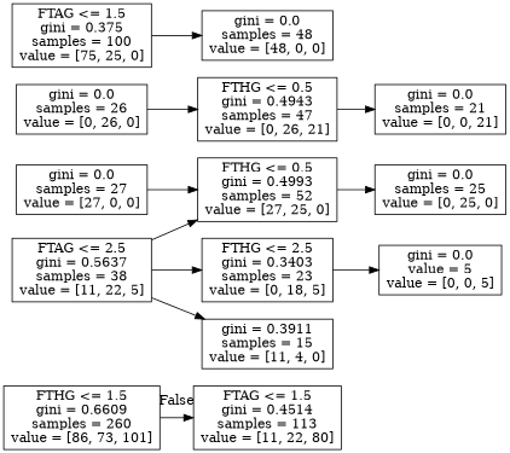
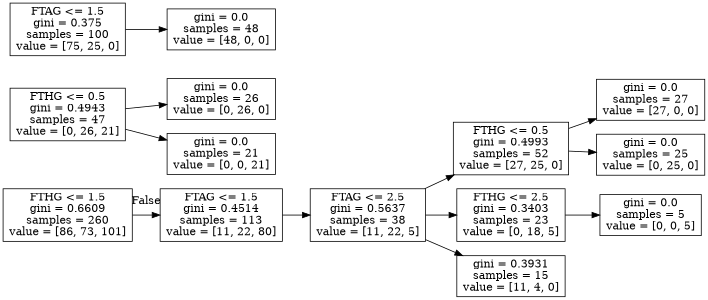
  digraph {
    rankdir=LR
    node [shape=box]
    n1 [label="FTHG <= 1.5\ngini = 0.6609\nsamples = 260\nvalue = [86, 73, 101]"]
    n2 [label="FTAG <= 1.5\ngini = 0.4514\nsamples = 113\nvalue = [11, 22, 80]"]
    n3 [label="FTAG <= 2.5\ngini = 0.5637\nsamples = 38\nvalue = [11, 22, 5]"]
    n4 [label="FTHG <= 0.5\ngini = 0.4943\nsamples = 47\nvalue = [0, 26, 21]"]
    n5 [label="gini = 0.0\nsamples = 26\nvalue = [0, 26, 0]"]
    n6 [label="gini = 0.0\nsamples = 21\nvalue = [0, 0, 21]"]
    n7 [label="FTAG <= 1.5\ngini = 0.375\nsamples = 100\nvalue = [75, 25, 0]"]
    n8 [label="gini = 0.0\nsamples = 48\nvalue = [48, 0, 0]"]
    n9 [label="FTHG <= 0.5\ngini = 0.4993\nsamples = 52\nvalue = [27, 25, 0]"]
    n10 [label="gini = 0.0\nsamples = 27\nvalue = [27, 0, 0]"]
    n11 [label="gini = 0.0\nsamples = 25\nvalue = [0, 25, 0]"]
    n12 [label="FTHG <= 2.5\ngini = 0.3403\nsamples = 23\nvalue = [0, 18, 5]"]
-   n13 [label="gini = 0.3911\nsamples = 15\nvalue = [11, 4, 0]"]
-   n14 [label="gini = 0.0\nvalue = 5\nvalue = [0, 0, 5]"]
+   n13 [label="gini = 0.3931\nsamples = 15\nvalue = [11, 4, 0]"]
+   n14 [label="gini = 0.0\nsamples = 5\nvalue = [0, 0, 5]"]
    n1 -> n2 [headlabel=False labelangle=-45 labeldistance=2.5]
+   n2 -> n3
    n3 -> n9
    n3 -> n12
    n3 -> n13
-   n5 -> n4
+   n4 -> n5
    n4 -> n6
    n7 -> n8
-   n10 -> n9
+   n9 -> n10
    n9 -> n11
    n12 -> n14
  }
